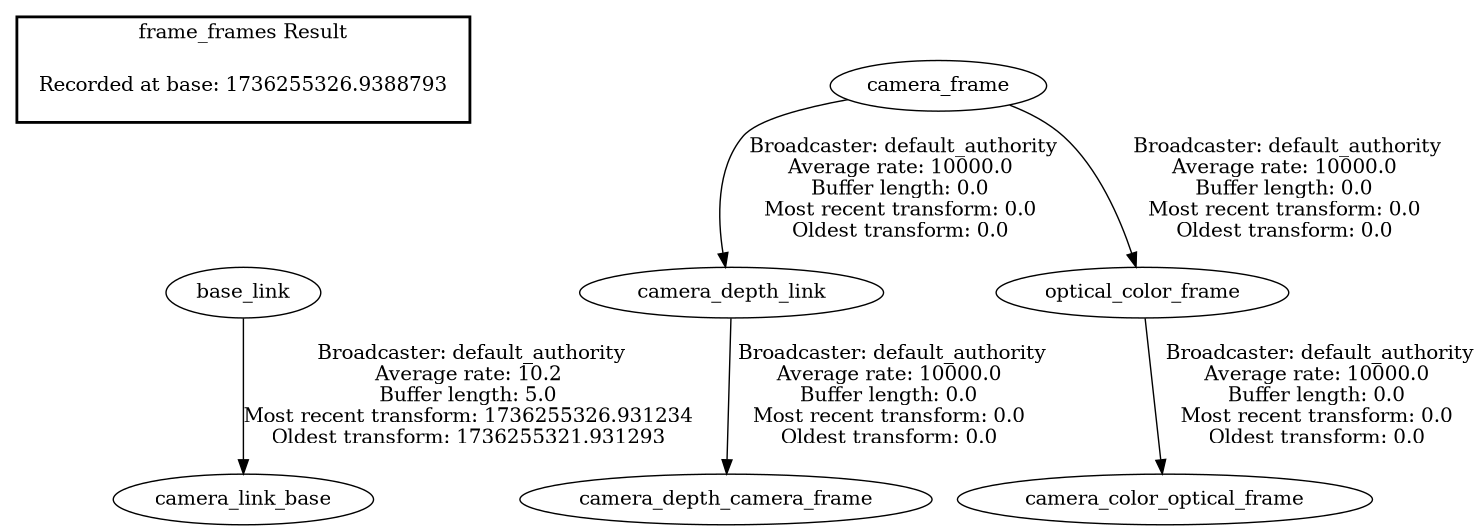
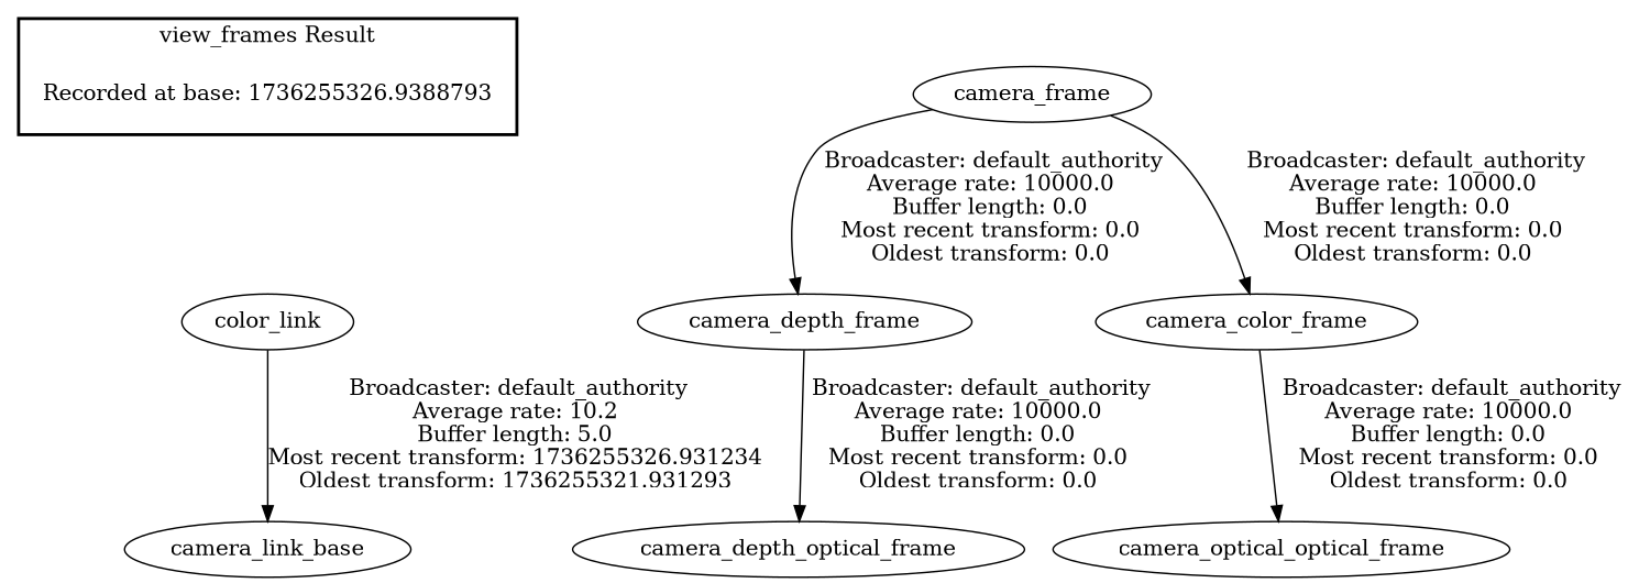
  digraph {
    n1 [label="Recorded at base: 1736255326.9388793" shape=plaintext]
-   base_link
+   base_link [label=color_link]
    n3 [label=camera_frame]
-   camera_depth_frame [label=camera_depth_link]
-   camera_color_frame [label=optical_color_frame]
-   camera_depth_optical_frame [label=camera_depth_camera_frame]
-   camera_color_optical_frame
+   camera_depth_frame
+   camera_color_frame
+   camera_depth_optical_frame
+   camera_color_optical_frame [label=camera_optical_optical_frame]
    n8 [label=camera_link_base]
    subgraph cluster_1 {
      color=black
-     label="frame_frames Result"
+     label="view_frames Result"
      style=bold
      n1
    }
    n1 -> base_link [style=invis]
    base_link -> n8 [label=" Broadcaster: default_authority\nAverage rate: 10.2\nBuffer length: 5.0\nMost recent transform: 1736255326.931234\nOldest transform: 1736255321.931293\n"]
    n3 -> camera_depth_frame [label=" Broadcaster: default_authority\nAverage rate: 10000.0\nBuffer length: 0.0\nMost recent transform: 0.0\nOldest transform: 0.0\n"]
    n3 -> camera_color_frame [label=" Broadcaster: default_authority\nAverage rate: 10000.0\nBuffer length: 0.0\nMost recent transform: 0.0\nOldest transform: 0.0\n"]
    camera_depth_frame -> camera_depth_optical_frame [label=" Broadcaster: default_authority\nAverage rate: 10000.0\nBuffer length: 0.0\nMost recent transform: 0.0\nOldest transform: 0.0\n"]
    camera_color_frame -> camera_color_optical_frame [label=" Broadcaster: default_authority\nAverage rate: 10000.0\nBuffer length: 0.0\nMost recent transform: 0.0\nOldest transform: 0.0\n"]
  }
